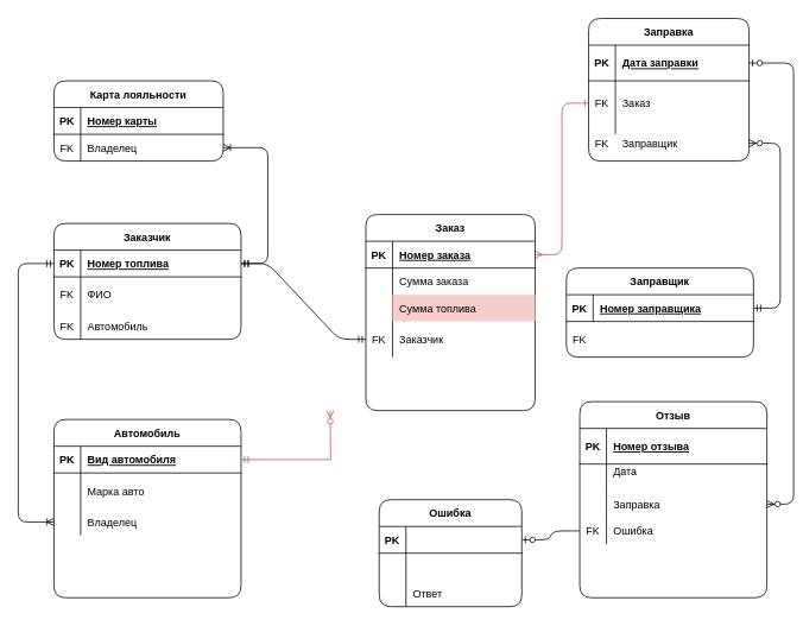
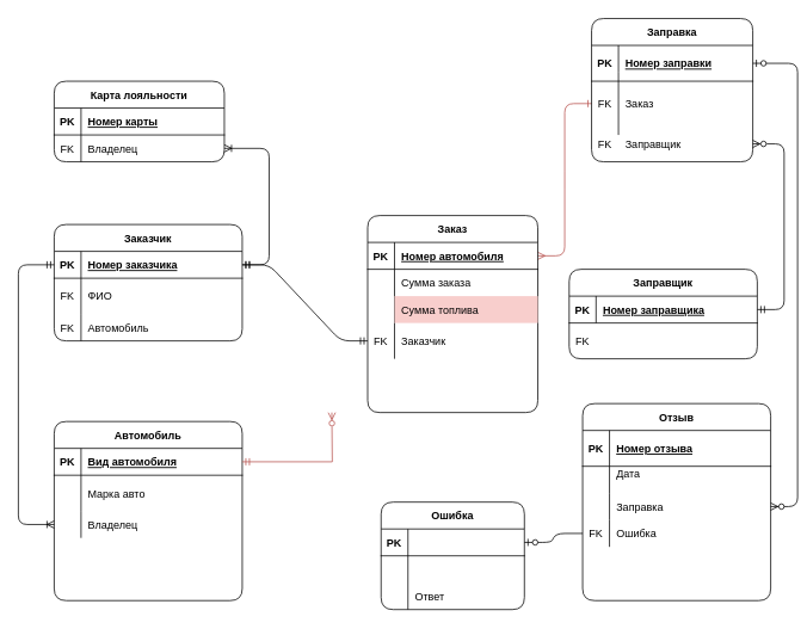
  <mxCell id="0" />
  <mxCell id="1" parent="0" />
  <mxCell id="2" value="" style="edgeStyle=entityRelationEdgeStyle;endArrow=ERone;startArrow=ERmany;endFill=0;startFill=0;fillColor=#f8cecc;strokeColor=#b85450;" parent="1" source="22" target="7" edge="1"><mxGeometry width="100" height="100" relative="1" as="geometry"><mxPoint x="640" y="720" as="sourcePoint" /><mxPoint x="740" y="620" as="targetPoint" /></mxGeometry></mxCell>
  <mxCell id="3" value="Заправка" style="shape=table;startSize=30;container=1;collapsible=1;childLayout=tableLayout;fixedRows=1;rowLines=0;fontStyle=1;align=center;resizeLast=1;rounded=1;" parent="1" vertex="1"><mxGeometry x="660" y="20" width="180" height="160" as="geometry"><mxRectangle x="300" y="120" width="90" height="30" as="alternateBounds" /></mxGeometry></mxCell>
  <mxCell id="4" value="" style="shape=partialRectangle;collapsible=0;dropTarget=0;pointerEvents=0;fillColor=none;points=[[0,0.5],[1,0.5]];portConstraint=eastwest;top=0;left=0;right=0;bottom=1;" parent="3" vertex="1"><mxGeometry y="30" width="180" height="40" as="geometry" /></mxCell>
  <mxCell id="5" value="PK" style="shape=partialRectangle;overflow=hidden;connectable=0;fillColor=none;top=0;left=0;bottom=0;right=0;fontStyle=1;" parent="4" vertex="1"><mxGeometry width="30" height="40" as="geometry"><mxRectangle width="30" height="30" as="alternateBounds" /></mxGeometry></mxCell>
- <mxCell id="6" value="Дата заправки" style="shape=partialRectangle;overflow=hidden;connectable=0;fillColor=none;top=0;left=0;bottom=0;right=0;align=left;spacingLeft=6;fontStyle=5;" parent="4" vertex="1"><mxGeometry x="30" width="150" height="40" as="geometry"><mxRectangle width="150" height="30" as="alternateBounds" /></mxGeometry></mxCell>
+ <mxCell id="6" value="Номер заправки" style="shape=partialRectangle;overflow=hidden;connectable=0;fillColor=none;top=0;left=0;bottom=0;right=0;align=left;spacingLeft=6;fontStyle=5;" parent="4" vertex="1"><mxGeometry x="30" width="150" height="40" as="geometry"><mxRectangle width="150" height="30" as="alternateBounds" /></mxGeometry></mxCell>
  <mxCell id="7" value="" style="shape=partialRectangle;collapsible=0;dropTarget=0;pointerEvents=0;fillColor=none;points=[[0,0.5],[1,0.5]];portConstraint=eastwest;top=0;left=0;right=0;bottom=0;" parent="3" vertex="1"><mxGeometry y="70" width="180" height="50" as="geometry" /></mxCell>
  <mxCell id="8" value="FK" style="shape=partialRectangle;overflow=hidden;connectable=0;fillColor=none;top=0;left=0;bottom=0;right=0;" parent="7" vertex="1"><mxGeometry width="30" height="50" as="geometry"><mxRectangle width="30" height="30" as="alternateBounds" /></mxGeometry></mxCell>
  <mxCell id="9" value="Заказ" style="shape=partialRectangle;overflow=hidden;connectable=0;fillColor=none;top=0;left=0;bottom=0;right=0;align=left;spacingLeft=6;" parent="7" vertex="1"><mxGeometry x="30" width="150" height="50" as="geometry"><mxRectangle width="150" height="30" as="alternateBounds" /></mxGeometry></mxCell>
  <mxCell id="10" value="" style="shape=partialRectangle;collapsible=0;dropTarget=0;pointerEvents=0;fillColor=none;top=0;left=0;bottom=0;right=0;points=[[0,0.5],[1,0.5]];portConstraint=eastwest;" parent="3" vertex="1"><mxGeometry y="120" width="180" height="40" as="geometry" /></mxCell>
  <mxCell id="11" value="FK" style="shape=partialRectangle;connectable=0;fillColor=none;top=0;left=0;bottom=0;right=0;editable=1;overflow=hidden;" parent="10" vertex="1"><mxGeometry width="30" height="40" as="geometry" /></mxCell>
  <mxCell id="12" value="Заправщик" style="shape=partialRectangle;connectable=0;fillColor=none;top=0;left=0;bottom=0;right=0;align=left;spacingLeft=6;overflow=hidden;" parent="10" vertex="1"><mxGeometry x="30" width="150" height="40" as="geometry" /></mxCell>
  <mxCell id="13" value="Ошибка" style="shape=table;startSize=30;container=1;collapsible=1;childLayout=tableLayout;fixedRows=1;rowLines=0;fontStyle=1;align=center;resizeLast=1;rounded=1;" parent="1" vertex="1"><mxGeometry x="425" y="560" width="160" height="120" as="geometry"><mxRectangle x="580" y="40" width="80" height="30" as="alternateBounds" /></mxGeometry></mxCell>
  <mxCell id="14" value="" style="shape=partialRectangle;collapsible=0;dropTarget=0;pointerEvents=0;fillColor=none;points=[[0,0.5],[1,0.5]];portConstraint=eastwest;top=0;left=0;right=0;bottom=1;" parent="13" vertex="1"><mxGeometry y="30" width="160" height="30" as="geometry" /></mxCell>
  <mxCell id="15" value="PK" style="shape=partialRectangle;overflow=hidden;connectable=0;fillColor=none;top=0;left=0;bottom=0;right=0;fontStyle=1;" parent="14" vertex="1"><mxGeometry width="30" height="30" as="geometry"><mxRectangle width="30" height="30" as="alternateBounds" /></mxGeometry></mxCell>
  <mxCell id="16" value="" style="shape=partialRectangle;collapsible=0;dropTarget=0;pointerEvents=0;fillColor=none;top=0;left=0;bottom=0;right=0;points=[[0,0.5],[1,0.5]];portConstraint=eastwest;" parent="13" vertex="1"><mxGeometry y="60" width="160" height="30" as="geometry" /></mxCell>
  <mxCell id="17" value="" style="shape=partialRectangle;connectable=0;fillColor=none;top=0;left=0;bottom=0;right=0;editable=1;overflow=hidden;" parent="16" vertex="1"><mxGeometry width="30" height="30" as="geometry"><mxRectangle width="30" height="30" as="alternateBounds" /></mxGeometry></mxCell>
  <mxCell id="18" value="" style="shape=partialRectangle;collapsible=0;dropTarget=0;pointerEvents=0;fillColor=none;top=0;left=0;bottom=0;right=0;points=[[0,0.5],[1,0.5]];portConstraint=eastwest;" parent="13" vertex="1"><mxGeometry y="90" width="160" height="30" as="geometry" /></mxCell>
  <mxCell id="19" value="" style="shape=partialRectangle;connectable=0;fillColor=none;top=0;left=0;bottom=0;right=0;editable=1;overflow=hidden;" parent="18" vertex="1"><mxGeometry width="30" height="30" as="geometry"><mxRectangle width="30" height="30" as="alternateBounds" /></mxGeometry></mxCell>
  <mxCell id="20" value="Ответ" style="shape=partialRectangle;connectable=0;fillColor=none;top=0;left=0;bottom=0;right=0;align=left;spacingLeft=6;overflow=hidden;" parent="18" vertex="1"><mxGeometry x="30" width="130" height="30" as="geometry"><mxRectangle width="130" height="30" as="alternateBounds" /></mxGeometry></mxCell>
  <mxCell id="21" value="Заказ" style="shape=table;startSize=30;container=1;collapsible=1;childLayout=tableLayout;fixedRows=1;rowLines=0;fontStyle=1;align=center;resizeLast=1;rounded=1;" parent="1" vertex="1"><mxGeometry x="410" y="240" width="190" height="220" as="geometry" /></mxCell>
  <mxCell id="22" value="" style="shape=partialRectangle;collapsible=0;dropTarget=0;pointerEvents=0;fillColor=none;points=[[0,0.5],[1,0.5]];portConstraint=eastwest;top=0;left=0;right=0;bottom=1;" parent="21" vertex="1"><mxGeometry y="30" width="190" height="30" as="geometry" /></mxCell>
  <mxCell id="23" value="PK" style="shape=partialRectangle;overflow=hidden;connectable=0;fillColor=none;top=0;left=0;bottom=0;right=0;fontStyle=1;" parent="22" vertex="1"><mxGeometry width="30" height="30" as="geometry"><mxRectangle width="30" height="30" as="alternateBounds" /></mxGeometry></mxCell>
- <mxCell id="24" value="Номер заказа" style="shape=partialRectangle;overflow=hidden;connectable=0;fillColor=none;top=0;left=0;bottom=0;right=0;align=left;spacingLeft=6;fontStyle=5;" parent="22" vertex="1"><mxGeometry x="30" width="160" height="30" as="geometry"><mxRectangle width="160" height="30" as="alternateBounds" /></mxGeometry></mxCell>
+ <mxCell id="24" value="Номер автомобиля" style="shape=partialRectangle;overflow=hidden;connectable=0;fillColor=none;top=0;left=0;bottom=0;right=0;align=left;spacingLeft=6;fontStyle=5;" parent="22" vertex="1"><mxGeometry x="30" width="160" height="30" as="geometry"><mxRectangle width="160" height="30" as="alternateBounds" /></mxGeometry></mxCell>
  <mxCell id="25" value="" style="shape=partialRectangle;collapsible=0;dropTarget=0;pointerEvents=0;fillColor=none;top=0;left=0;bottom=0;right=0;points=[[0,0.5],[1,0.5]];portConstraint=eastwest;" parent="21" vertex="1"><mxGeometry y="60" width="190" height="30" as="geometry" /></mxCell>
  <mxCell id="26" value="" style="shape=partialRectangle;connectable=0;fillColor=none;top=0;left=0;bottom=0;right=0;editable=1;overflow=hidden;" parent="25" vertex="1"><mxGeometry width="30" height="30" as="geometry"><mxRectangle width="30" height="30" as="alternateBounds" /></mxGeometry></mxCell>
  <mxCell id="27" value="Сумма заказа" style="shape=partialRectangle;connectable=0;fillColor=none;top=0;left=0;bottom=0;right=0;align=left;spacingLeft=6;overflow=hidden;" parent="25" vertex="1"><mxGeometry x="30" width="160" height="30" as="geometry"><mxRectangle width="160" height="30" as="alternateBounds" /></mxGeometry></mxCell>
  <mxCell id="28" value="" style="shape=partialRectangle;collapsible=0;dropTarget=0;pointerEvents=0;fillColor=none;top=0;left=0;bottom=0;right=0;points=[[0,0.5],[1,0.5]];portConstraint=eastwest;" parent="21" vertex="1"><mxGeometry y="90" width="190" height="30" as="geometry" /></mxCell>
  <mxCell id="29" value="" style="shape=partialRectangle;connectable=0;fillColor=none;top=0;left=0;bottom=0;right=0;editable=1;overflow=hidden;" parent="28" vertex="1"><mxGeometry width="30" height="30" as="geometry"><mxRectangle width="30" height="30" as="alternateBounds" /></mxGeometry></mxCell>
  <mxCell id="30" value="Сумма топлива" style="shape=partialRectangle;connectable=0;fillColor=#f8cecc;top=0;left=0;bottom=0;right=0;align=left;spacingLeft=6;overflow=hidden;strokeColor=#b85450;" parent="28" vertex="1"><mxGeometry x="30" width="160" height="30" as="geometry"><mxRectangle width="160" height="30" as="alternateBounds" /></mxGeometry></mxCell>
  <mxCell id="31" value="" style="shape=partialRectangle;collapsible=0;dropTarget=0;pointerEvents=0;fillColor=none;top=0;left=0;bottom=0;right=0;points=[[0,0.5],[1,0.5]];portConstraint=eastwest;" parent="21" vertex="1"><mxGeometry y="120" width="190" height="40" as="geometry" /></mxCell>
  <mxCell id="32" value="FK" style="shape=partialRectangle;connectable=0;fillColor=none;top=0;left=0;bottom=0;right=0;editable=1;overflow=hidden;" parent="31" vertex="1"><mxGeometry width="30" height="40" as="geometry"><mxRectangle width="30" height="40" as="alternateBounds" /></mxGeometry></mxCell>
  <mxCell id="33" value="Заказчик" style="shape=partialRectangle;connectable=0;fillColor=none;top=0;left=0;bottom=0;right=0;align=left;spacingLeft=6;overflow=hidden;" parent="31" vertex="1"><mxGeometry x="30" width="160" height="40" as="geometry"><mxRectangle width="160" height="40" as="alternateBounds" /></mxGeometry></mxCell>
  <mxCell id="34" value="" style="shape=partialRectangle;collapsible=0;dropTarget=0;pointerEvents=0;fillColor=none;top=0;left=0;bottom=0;right=0;points=[[0,0.5],[1,0.5]];portConstraint=eastwest;" parent="21" vertex="1"><mxGeometry y="160" width="190" height="30" as="geometry" /></mxCell>
  <mxCell id="35" value="" style="shape=partialRectangle;connectable=0;fillColor=none;top=0;left=0;bottom=0;right=0;editable=1;overflow=hidden;" parent="34" vertex="1"><mxGeometry width="30" height="30" as="geometry"><mxRectangle width="30" height="30" as="alternateBounds" /></mxGeometry></mxCell>
  <mxCell id="36" value="Отзыв" style="shape=table;startSize=30;container=1;collapsible=1;childLayout=tableLayout;fixedRows=1;rowLines=0;fontStyle=1;align=center;resizeLast=1;rounded=1;" parent="1" vertex="1"><mxGeometry x="650" y="450" width="210" height="220" as="geometry" /></mxCell>
  <mxCell id="37" value="" style="shape=partialRectangle;collapsible=0;dropTarget=0;pointerEvents=0;fillColor=none;points=[[0,0.5],[1,0.5]];portConstraint=eastwest;top=0;left=0;right=0;bottom=1;" parent="36" vertex="1"><mxGeometry y="30" width="210" height="40" as="geometry" /></mxCell>
  <mxCell id="38" value="PK" style="shape=partialRectangle;overflow=hidden;connectable=0;fillColor=none;top=0;left=0;bottom=0;right=0;fontStyle=1;" parent="37" vertex="1"><mxGeometry width="30" height="40" as="geometry" /></mxCell>
  <mxCell id="39" value="Номер отзыва" style="shape=partialRectangle;overflow=hidden;connectable=0;fillColor=none;top=0;left=0;bottom=0;right=0;align=left;spacingLeft=6;fontStyle=5;" parent="37" vertex="1"><mxGeometry x="30" width="180" height="40" as="geometry" /></mxCell>
  <mxCell id="40" value="" style="shape=partialRectangle;collapsible=0;dropTarget=0;pointerEvents=0;fillColor=none;points=[[0,0.5],[1,0.5]];portConstraint=eastwest;top=0;left=0;right=0;bottom=0;" parent="36" vertex="1"><mxGeometry y="70" width="210" height="30" as="geometry" /></mxCell>
  <mxCell id="41" value="" style="shape=partialRectangle;overflow=hidden;connectable=0;fillColor=none;top=0;left=0;bottom=0;right=0;" parent="40" vertex="1"><mxGeometry width="30" height="30" as="geometry" /></mxCell>
  <mxCell id="42" value="Дата &#10;&#10;" style="shape=partialRectangle;overflow=hidden;connectable=0;fillColor=none;top=0;left=0;bottom=0;right=0;align=left;spacingLeft=6;" parent="40" vertex="1"><mxGeometry x="30" width="180" height="30" as="geometry" /></mxCell>
  <mxCell id="43" value="" style="shape=partialRectangle;collapsible=0;dropTarget=0;pointerEvents=0;fillColor=none;top=0;left=0;bottom=0;right=0;points=[[0,0.5],[1,0.5]];portConstraint=eastwest;" parent="36" vertex="1"><mxGeometry y="100" width="210" height="30" as="geometry" /></mxCell>
  <mxCell id="44" value="" style="shape=partialRectangle;connectable=0;fillColor=none;top=0;left=0;bottom=0;right=0;editable=1;overflow=hidden;" parent="43" vertex="1"><mxGeometry width="30" height="30" as="geometry" /></mxCell>
  <mxCell id="45" value="Заправка" style="shape=partialRectangle;connectable=0;fillColor=none;top=0;left=0;bottom=0;right=0;align=left;spacingLeft=6;overflow=hidden;" parent="43" vertex="1"><mxGeometry x="30" width="180" height="30" as="geometry" /></mxCell>
  <mxCell id="46" value="" style="shape=partialRectangle;collapsible=0;dropTarget=0;pointerEvents=0;fillColor=none;top=0;left=0;bottom=0;right=0;points=[[0,0.5],[1,0.5]];portConstraint=eastwest;" parent="36" vertex="1"><mxGeometry y="130" width="210" height="30" as="geometry" /></mxCell>
  <mxCell id="47" value="FK" style="shape=partialRectangle;connectable=0;fillColor=none;top=0;left=0;bottom=0;right=0;editable=1;overflow=hidden;" parent="46" vertex="1"><mxGeometry width="30" height="30" as="geometry" /></mxCell>
  <mxCell id="48" value="Ошибка" style="shape=partialRectangle;connectable=0;fillColor=none;top=0;left=0;bottom=0;right=0;align=left;spacingLeft=6;overflow=hidden;" parent="46" vertex="1"><mxGeometry x="30" width="180" height="30" as="geometry" /></mxCell>
  <mxCell id="49" value="Карта лояльности" style="shape=table;startSize=30;container=1;collapsible=1;childLayout=tableLayout;fixedRows=1;rowLines=0;fontStyle=1;align=center;resizeLast=1;rounded=1;" parent="1" vertex="1"><mxGeometry x="60" y="90" width="190" height="90" as="geometry" /></mxCell>
  <mxCell id="50" value="" style="shape=partialRectangle;collapsible=0;dropTarget=0;pointerEvents=0;fillColor=none;points=[[0,0.5],[1,0.5]];portConstraint=eastwest;top=0;left=0;right=0;bottom=1;" parent="49" vertex="1"><mxGeometry y="30" width="190" height="30" as="geometry" /></mxCell>
  <mxCell id="51" value="PK" style="shape=partialRectangle;overflow=hidden;connectable=0;fillColor=none;top=0;left=0;bottom=0;right=0;fontStyle=1;" parent="50" vertex="1"><mxGeometry width="30" height="30" as="geometry"><mxRectangle width="30" height="30" as="alternateBounds" /></mxGeometry></mxCell>
  <mxCell id="52" value="Номер карты" style="shape=partialRectangle;overflow=hidden;connectable=0;fillColor=none;top=0;left=0;bottom=0;right=0;align=left;spacingLeft=6;fontStyle=5;" parent="50" vertex="1"><mxGeometry x="30" width="160" height="30" as="geometry"><mxRectangle width="160" height="30" as="alternateBounds" /></mxGeometry></mxCell>
  <mxCell id="53" value="" style="shape=partialRectangle;collapsible=0;dropTarget=0;pointerEvents=0;fillColor=none;top=0;left=0;bottom=0;right=0;points=[[0,0.5],[1,0.5]];portConstraint=eastwest;" parent="49" vertex="1"><mxGeometry y="60" width="190" height="30" as="geometry" /></mxCell>
  <mxCell id="54" value="FK" style="shape=partialRectangle;connectable=0;fillColor=none;top=0;left=0;bottom=0;right=0;editable=1;overflow=hidden;" parent="53" vertex="1"><mxGeometry width="30" height="30" as="geometry"><mxRectangle width="30" height="30" as="alternateBounds" /></mxGeometry></mxCell>
  <mxCell id="55" value="Владелец" style="shape=partialRectangle;connectable=0;fillColor=none;top=0;left=0;bottom=0;right=0;align=left;spacingLeft=6;overflow=hidden;" parent="53" vertex="1"><mxGeometry x="30" width="160" height="30" as="geometry"><mxRectangle width="160" height="30" as="alternateBounds" /></mxGeometry></mxCell>
  <mxCell id="56" value="Заказчик" style="shape=table;startSize=30;container=1;collapsible=1;childLayout=tableLayout;fixedRows=1;rowLines=0;fontStyle=1;align=center;resizeLast=1;rounded=1;" parent="1" vertex="1"><mxGeometry x="60" y="250" width="210" height="130" as="geometry" /></mxCell>
  <mxCell id="57" value="" style="shape=partialRectangle;collapsible=0;dropTarget=0;pointerEvents=0;fillColor=none;points=[[0,0.5],[1,0.5]];portConstraint=eastwest;top=0;left=0;right=0;bottom=1;" parent="56" vertex="1"><mxGeometry y="30" width="210" height="30" as="geometry" /></mxCell>
  <mxCell id="58" value="PK" style="shape=partialRectangle;overflow=hidden;connectable=0;fillColor=none;top=0;left=0;bottom=0;right=0;fontStyle=1;" parent="57" vertex="1"><mxGeometry width="30" height="30" as="geometry" /></mxCell>
- <mxCell id="59" value="Номер топлива" style="shape=partialRectangle;overflow=hidden;connectable=0;fillColor=none;top=0;left=0;bottom=0;right=0;align=left;spacingLeft=6;fontStyle=5;" parent="57" vertex="1"><mxGeometry x="30" width="180" height="30" as="geometry" /></mxCell>
+ <mxCell id="59" value="Номер заказчика" style="shape=partialRectangle;overflow=hidden;connectable=0;fillColor=none;top=0;left=0;bottom=0;right=0;align=left;spacingLeft=6;fontStyle=5;" parent="57" vertex="1"><mxGeometry x="30" width="180" height="30" as="geometry" /></mxCell>
  <mxCell id="60" value="" style="shape=partialRectangle;collapsible=0;dropTarget=0;pointerEvents=0;fillColor=none;points=[[0,0.5],[1,0.5]];portConstraint=eastwest;top=0;left=0;right=0;bottom=0;" parent="56" vertex="1"><mxGeometry y="60" width="210" height="40" as="geometry" /></mxCell>
  <mxCell id="61" value="FK" style="shape=partialRectangle;overflow=hidden;connectable=0;fillColor=none;top=0;left=0;bottom=0;right=0;" parent="60" vertex="1"><mxGeometry width="30" height="40" as="geometry" /></mxCell>
  <mxCell id="62" value="ФИО" style="shape=partialRectangle;overflow=hidden;connectable=0;fillColor=none;top=0;left=0;bottom=0;right=0;align=left;spacingLeft=6;" parent="60" vertex="1"><mxGeometry x="30" width="180" height="40" as="geometry" /></mxCell>
  <mxCell id="63" value="" style="shape=partialRectangle;collapsible=0;dropTarget=0;pointerEvents=0;fillColor=none;points=[[0,0.5],[1,0.5]];portConstraint=eastwest;top=0;left=0;right=0;bottom=0;" parent="56" vertex="1"><mxGeometry y="100" width="210" height="30" as="geometry" /></mxCell>
  <mxCell id="64" value="FK" style="shape=partialRectangle;overflow=hidden;connectable=0;fillColor=none;top=0;left=0;bottom=0;right=0;" parent="63" vertex="1"><mxGeometry width="30" height="30" as="geometry" /></mxCell>
  <mxCell id="65" value="Автомобиль" style="shape=partialRectangle;overflow=hidden;connectable=0;fillColor=none;top=0;left=0;bottom=0;right=0;align=left;spacingLeft=6;" parent="63" vertex="1"><mxGeometry x="30" width="180" height="30" as="geometry" /></mxCell>
  <mxCell id="66" value="Автомобиль" style="shape=table;startSize=30;container=1;collapsible=1;childLayout=tableLayout;fixedRows=1;rowLines=0;fontStyle=1;align=center;resizeLast=1;rounded=1;" parent="1" vertex="1"><mxGeometry x="60" y="470" width="210" height="200" as="geometry" /></mxCell>
  <mxCell id="67" value="" style="shape=partialRectangle;collapsible=0;dropTarget=0;pointerEvents=0;fillColor=none;points=[[0,0.5],[1,0.5]];portConstraint=eastwest;top=0;left=0;right=0;bottom=1;" parent="66" vertex="1"><mxGeometry y="30" width="210" height="30" as="geometry" /></mxCell>
  <mxCell id="68" value="PK" style="shape=partialRectangle;overflow=hidden;connectable=0;fillColor=none;top=0;left=0;bottom=0;right=0;fontStyle=1;" parent="67" vertex="1"><mxGeometry width="30" height="30" as="geometry" /></mxCell>
  <mxCell id="69" value="Вид автомобиля" style="shape=partialRectangle;overflow=hidden;connectable=0;fillColor=none;top=0;left=0;bottom=0;right=0;align=left;spacingLeft=6;fontStyle=5;" parent="67" vertex="1"><mxGeometry x="30" width="180" height="30" as="geometry" /></mxCell>
  <mxCell id="70" value="" style="shape=partialRectangle;collapsible=0;dropTarget=0;pointerEvents=0;fillColor=none;points=[[0,0.5],[1,0.5]];portConstraint=eastwest;top=0;left=0;right=0;bottom=0;" parent="66" vertex="1"><mxGeometry y="60" width="210" height="40" as="geometry" /></mxCell>
  <mxCell id="71" value="" style="shape=partialRectangle;overflow=hidden;connectable=0;fillColor=none;top=0;left=0;bottom=0;right=0;" parent="70" vertex="1"><mxGeometry width="30" height="40" as="geometry" /></mxCell>
  <mxCell id="72" value="Марка авто" style="shape=partialRectangle;overflow=hidden;connectable=0;fillColor=none;top=0;left=0;bottom=0;right=0;align=left;spacingLeft=6;" parent="70" vertex="1"><mxGeometry x="30" width="180" height="40" as="geometry" /></mxCell>
  <mxCell id="73" value="" style="shape=partialRectangle;collapsible=0;dropTarget=0;pointerEvents=0;fillColor=none;top=0;left=0;bottom=0;right=0;points=[[0,0.5],[1,0.5]];portConstraint=eastwest;" parent="66" vertex="1"><mxGeometry y="100" width="210" height="30" as="geometry" /></mxCell>
  <mxCell id="74" value="" style="shape=partialRectangle;connectable=0;fillColor=none;top=0;left=0;bottom=0;right=0;editable=1;overflow=hidden;" parent="73" vertex="1"><mxGeometry width="30" height="30" as="geometry" /></mxCell>
  <mxCell id="75" value="Владелец" style="shape=partialRectangle;connectable=0;fillColor=none;top=0;left=0;bottom=0;right=0;align=left;spacingLeft=6;overflow=hidden;" parent="73" vertex="1"><mxGeometry x="30" width="180" height="30" as="geometry" /></mxCell>
  <mxCell id="76" value="Заправщик" style="shape=table;startSize=30;container=1;collapsible=1;childLayout=tableLayout;fixedRows=1;rowLines=0;fontStyle=1;align=center;resizeLast=1;rounded=1;" parent="1" vertex="1"><mxGeometry x="635" y="300" width="210" height="100" as="geometry" /></mxCell>
  <mxCell id="77" value="" style="shape=partialRectangle;collapsible=0;dropTarget=0;pointerEvents=0;fillColor=none;points=[[0,0.5],[1,0.5]];portConstraint=eastwest;top=0;left=0;right=0;bottom=1;" parent="76" vertex="1"><mxGeometry y="30" width="210" height="30" as="geometry" /></mxCell>
  <mxCell id="78" value="PK" style="shape=partialRectangle;overflow=hidden;connectable=0;fillColor=none;top=0;left=0;bottom=0;right=0;fontStyle=1;" parent="77" vertex="1"><mxGeometry width="30" height="30" as="geometry" /></mxCell>
  <mxCell id="79" value="Номер заправщика" style="shape=partialRectangle;overflow=hidden;connectable=0;fillColor=none;top=0;left=0;bottom=0;right=0;align=left;spacingLeft=6;fontStyle=5;" parent="77" vertex="1"><mxGeometry x="30" width="180" height="30" as="geometry" /></mxCell>
  <mxCell id="80" value="" style="shape=partialRectangle;collapsible=0;dropTarget=0;pointerEvents=0;fillColor=none;points=[[0,0.5],[1,0.5]];portConstraint=eastwest;top=0;left=0;right=0;bottom=0;" parent="76" vertex="1"><mxGeometry y="60" width="210" height="40" as="geometry" /></mxCell>
  <mxCell id="81" value="FK" style="shape=partialRectangle;overflow=hidden;connectable=0;fillColor=none;top=0;left=0;bottom=0;right=0;" parent="80" vertex="1"><mxGeometry width="30" height="40" as="geometry" /></mxCell>
  <mxCell id="82" value="" style="edgeStyle=entityRelationEdgeStyle;fontSize=12;html=1;endArrow=ERmandOne;startArrow=ERoneToMany;endFill=0;startFill=0;" parent="1" source="53" target="57" edge="1"><mxGeometry width="100" height="100" relative="1" as="geometry"><mxPoint x="510" y="300" as="sourcePoint" /><mxPoint x="-120" y="580" as="targetPoint" /></mxGeometry></mxCell>
  <mxCell id="83" value="" style="edgeStyle=entityRelationEdgeStyle;fontSize=12;html=1;endArrow=ERzeroToMany;endFill=1;strokeColor=#000000;startArrow=ERzeroToOne;startFill=1;" parent="1" source="4" target="43" edge="1"><mxGeometry width="100" height="100" relative="1" as="geometry"><mxPoint x="420" y="410" as="sourcePoint" /><mxPoint x="520" y="310" as="targetPoint" /></mxGeometry></mxCell>
  <mxCell id="84" value="" style="edgeStyle=entityRelationEdgeStyle;fontSize=12;html=1;endArrow=ERzeroToOne;endFill=1;strokeColor=#000000;" parent="1" source="46" target="14" edge="1"><mxGeometry width="100" height="100" relative="1" as="geometry"><mxPoint x="420" y="410" as="sourcePoint" /><mxPoint x="520" y="310" as="targetPoint" /></mxGeometry></mxCell>
  <mxCell id="85" value="" style="edgeStyle=entityRelationEdgeStyle;fontSize=12;html=1;endArrow=ERzeroToMany;endFill=0;strokeColor=#000000;startArrow=ERmandOne;startFill=0;" parent="1" source="77" target="10" edge="1"><mxGeometry width="100" height="100" relative="1" as="geometry"><mxPoint x="220" y="260" as="sourcePoint" /><mxPoint x="320" y="160" as="targetPoint" /></mxGeometry></mxCell>
  <mxCell id="86" value="" style="edgeStyle=orthogonalEdgeStyle;fontSize=12;html=1;endArrow=ERoneToMany;endFill=0;strokeColor=#000000;startArrow=ERmandOne;startFill=0;exitX=0;exitY=0.5;exitDx=0;exitDy=0;" parent="1" source="57" target="73" edge="1"><mxGeometry width="100" height="100" relative="1" as="geometry"><mxPoint x="50" y="295" as="sourcePoint" /><mxPoint x="30" y="380" as="targetPoint" /><Array as="points"><mxPoint x="20" y="295" /><mxPoint x="20" y="585" /></Array></mxGeometry></mxCell>
  <mxCell id="87" value="" style="edgeStyle=entityRelationEdgeStyle;fontSize=12;html=1;endArrow=ERmandOne;endFill=0;strokeColor=#000000;startArrow=ERmandOne;startFill=0;" parent="1" source="57" target="31" edge="1"><mxGeometry width="100" height="100" relative="1" as="geometry"><mxPoint x="110" y="620" as="sourcePoint" /><mxPoint x="210" y="520" as="targetPoint" /></mxGeometry></mxCell>
  <mxCell id="88" style="edgeStyle=orthogonalEdgeStyle;rounded=0;orthogonalLoop=1;jettySize=auto;html=1;startArrow=ERmandOne;startFill=0;endArrow=ERzeroToMany;endFill=0;fillColor=#f8cecc;strokeColor=#b85450;" edge="1" parent="1" source="67"><mxGeometry relative="1" as="geometry"><mxPoint x="370" y="460" as="targetPoint" /></mxGeometry></mxCell>
